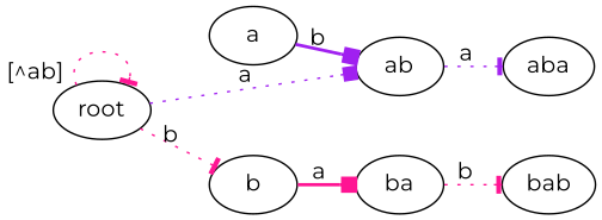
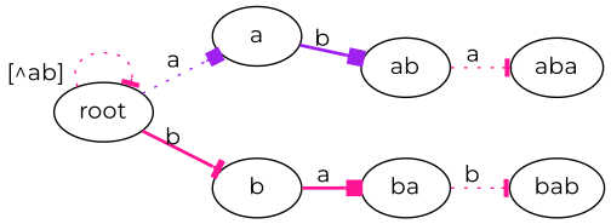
  digraph {
    fontname=Montserrat
    rankdir=LR
    splines=true
    node [fontname=Montserrat]
    edge [arrowhead=tee color=deeppink fontname=Montserrat style=dotted xlabel=a]
    root
    a
    b
    ab
    ba
    aba
    bab
    root -> root [xlabel="[^ab]  "]
-   root -> ab [arrowhead=box color=purple]
-   root -> b [xlabel=b]
+   root -> a [arrowhead=box color=purple]
+   root -> b [style=bold xlabel=b]
    a -> ab [arrowhead=box color=purple style=bold xlabel=b]
    b -> ba [arrowhead=box style=bold]
-   ab -> aba [color=purple]
+   ab -> aba
    ba -> bab [xlabel=b]
  }
